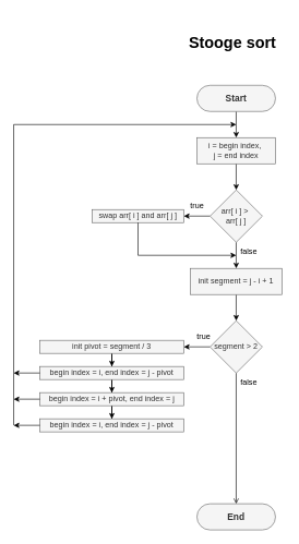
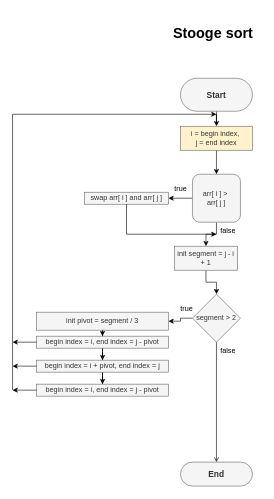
  <mxCell id="0" />
  <mxCell id="1" parent="0" />
- <mxCell id="2" value="&lt;h1&gt;Stooge sort&lt;/h1&gt;" style="text;html=1;align=center;verticalAlign=middle;resizable=0;points=[];autosize=1;strokeColor=none;fillColor=none;" parent="1" vertex="1"><mxGeometry x="274" y="30" width="160" height="70" as="geometry" /></mxCell>
+ <mxCell id="2" value="&lt;h1&gt;Stooge sort&lt;/h1&gt;" style="text;html=1;align=center;verticalAlign=middle;resizable=0;points=[];autosize=1;strokeColor=none;fillColor=none;" parent="1" vertex="1"><mxGeometry x="274" y="20" width="160" height="70" as="geometry" /></mxCell>
  <mxCell id="3" value="" style="edgeStyle=orthogonalEdgeStyle;rounded=0;orthogonalLoop=1;jettySize=auto;html=1;" parent="1" source="4" target="9" edge="1"><mxGeometry relative="1" as="geometry" /></mxCell>
- <mxCell id="4" value="&lt;h3&gt;Start&lt;/h3&gt;" style="rounded=1;whiteSpace=wrap;html=1;fillColor=#f5f5f5;fontColor=#333333;strokeColor=#666666;arcSize=50;" parent="1" vertex="1"><mxGeometry x="300" y="130" width="120" height="40" as="geometry" /></mxCell>
+ <mxCell id="4" value="&lt;h3&gt;Start&lt;/h3&gt;" style="rounded=1;whiteSpace=wrap;html=1;fillColor=#f5f5f5;fontColor=#333333;strokeColor=#666666;arcSize=50;" parent="1" vertex="1"><mxGeometry x="300" y="130" width="120" height="55" as="geometry" /></mxCell>
  <mxCell id="5" value="" style="edgeStyle=orthogonalEdgeStyle;rounded=0;orthogonalLoop=1;jettySize=auto;html=1;" parent="1" source="7" target="10" edge="1"><mxGeometry relative="1" as="geometry" /></mxCell>
  <mxCell id="6" value="" style="edgeStyle=orthogonalEdgeStyle;rounded=0;orthogonalLoop=1;jettySize=auto;html=1;" parent="1" source="7" target="13" edge="1"><mxGeometry relative="1" as="geometry" /></mxCell>
- <mxCell id="7" value="arr[ i ] &amp;gt;&amp;nbsp;&lt;div&gt;arr[ j ]&lt;/div&gt;" style="rhombus;whiteSpace=wrap;html=1;fillColor=#f5f5f5;fontColor=#333333;strokeColor=#666666;" parent="1" vertex="1"><mxGeometry x="320" y="290" width="80" height="80" as="geometry" /></mxCell>
+ <mxCell id="7" value="arr[ i ] &amp;gt;&amp;nbsp;&lt;div&gt;arr[ j ]&lt;/div&gt;" style="whiteSpace=wrap;html=1;fillColor=#f5f5f5;fontColor=#333333;strokeColor=#666666;rounded=1;" parent="1" vertex="1"><mxGeometry x="320" y="290" width="80" height="80" as="geometry" /></mxCell>
  <mxCell id="8" value="" style="edgeStyle=orthogonalEdgeStyle;rounded=0;orthogonalLoop=1;jettySize=auto;html=1;" parent="1" source="9" target="7" edge="1"><mxGeometry relative="1" as="geometry" /></mxCell>
- <mxCell id="9" value="i = begin index,&amp;nbsp;&lt;div&gt;j = end index&lt;/div&gt;" style="rounded=0;whiteSpace=wrap;html=1;fillColor=#f5f5f5;fontColor=#333333;strokeColor=#666666;" parent="1" vertex="1"><mxGeometry x="300" y="210" width="120" height="40" as="geometry" /></mxCell>
+ <mxCell id="9" value="i = begin index,&amp;nbsp;&lt;div&gt;j = end index&lt;/div&gt;" style="rounded=0;whiteSpace=wrap;html=1;fillColor=#fff2cc;fontColor=#333333;strokeColor=#666666;" parent="1" vertex="1"><mxGeometry x="300" y="210" width="120" height="40" as="geometry" /></mxCell>
  <mxCell id="10" value="swap arr[ i ] and arr[ j ]" style="whiteSpace=wrap;html=1;fillColor=#f5f5f5;strokeColor=#666666;fontColor=#333333;" parent="1" vertex="1"><mxGeometry x="140" y="320" width="140" height="20" as="geometry" /></mxCell>
  <mxCell id="11" value="true" style="text;html=1;align=center;verticalAlign=middle;resizable=0;points=[];autosize=1;strokeColor=none;fillColor=none;" parent="1" vertex="1"><mxGeometry x="280" y="300" width="40" height="30" as="geometry" /></mxCell>
  <mxCell id="12" value="" style="edgeStyle=orthogonalEdgeStyle;rounded=0;orthogonalLoop=1;jettySize=auto;html=1;" parent="1" source="13" target="18" edge="1"><mxGeometry relative="1" as="geometry" /></mxCell>
- <mxCell id="13" value="init segment = j - i + 1" style="whiteSpace=wrap;html=1;fillColor=#f5f5f5;strokeColor=#666666;fontColor=#333333;" parent="1" vertex="1"><mxGeometry x="290" y="410" width="140" height="40" as="geometry" /></mxCell>
+ <mxCell id="13" value="init segment = j - i + 1" style="whiteSpace=wrap;html=1;fillColor=#f5f5f5;strokeColor=#666666;fontColor=#333333;" parent="1" vertex="1"><mxGeometry x="290" y="410" width="105" height="40" as="geometry" /></mxCell>
  <mxCell id="14" value="false" style="text;html=1;align=center;verticalAlign=middle;resizable=0;points=[];autosize=1;strokeColor=none;fillColor=none;" parent="1" vertex="1"><mxGeometry x="354" y="370" width="50" height="30" as="geometry" /></mxCell>
  <mxCell id="15" value="" style="endArrow=classic;html=1;rounded=0;exitX=0.5;exitY=1;exitDx=0;exitDy=0;" parent="1" source="10" edge="1"><mxGeometry width="50" height="50" relative="1" as="geometry"><mxPoint x="360" y="360" as="sourcePoint" /><mxPoint x="360" y="390" as="targetPoint" /><Array as="points"><mxPoint x="210" y="390" /></Array></mxGeometry></mxCell>
  <mxCell id="16" value="" style="edgeStyle=orthogonalEdgeStyle;rounded=0;orthogonalLoop=1;jettySize=auto;html=1;" parent="1" source="18" target="20" edge="1"><mxGeometry relative="1" as="geometry" /></mxCell>
  <mxCell id="17" value="" style="edgeStyle=orthogonalEdgeStyle;rounded=0;orthogonalLoop=1;jettySize=auto;html=1;endArrow=open;" parent="1" source="18" target="22" edge="1"><mxGeometry relative="1" as="geometry" /></mxCell>
  <mxCell id="18" value="segment&amp;nbsp;&amp;gt; 2" style="rhombus;whiteSpace=wrap;html=1;fillColor=#f5f5f5;strokeColor=#666666;fontColor=#333333;" parent="1" vertex="1"><mxGeometry x="320" y="490" width="80" height="80" as="geometry" /></mxCell>
  <mxCell id="19" value="" style="edgeStyle=orthogonalEdgeStyle;rounded=0;orthogonalLoop=1;jettySize=auto;html=1;" parent="1" source="20" target="24" edge="1"><mxGeometry relative="1" as="geometry" /></mxCell>
- <mxCell id="20" value="init pivot = segment&amp;nbsp;/ 3" style="whiteSpace=wrap;html=1;fillColor=#f5f5f5;strokeColor=#666666;fontColor=#333333;" parent="1" vertex="1"><mxGeometry x="60" y="520" width="220" height="20" as="geometry" /></mxCell>
+ <mxCell id="20" value="init pivot = segment&amp;nbsp;/ 3" style="whiteSpace=wrap;html=1;fillColor=#f5f5f5;strokeColor=#666666;fontColor=#333333;" parent="1" vertex="1"><mxGeometry x="60" y="520" width="220" height="30" as="geometry" /></mxCell>
  <mxCell id="21" value="true" style="text;html=1;align=center;verticalAlign=middle;resizable=0;points=[];autosize=1;strokeColor=none;fillColor=none;" parent="1" vertex="1"><mxGeometry x="290" y="500" width="40" height="30" as="geometry" /></mxCell>
  <mxCell id="22" value="&lt;h3&gt;End&lt;/h3&gt;" style="rounded=1;whiteSpace=wrap;html=1;fillColor=#f5f5f5;fontColor=#333333;strokeColor=#666666;arcSize=50;" parent="1" vertex="1"><mxGeometry x="300" y="770" width="120" height="40" as="geometry" /></mxCell>
  <mxCell id="23" value="" style="edgeStyle=orthogonalEdgeStyle;rounded=0;orthogonalLoop=1;jettySize=auto;html=1;" parent="1" source="24" target="26" edge="1"><mxGeometry relative="1" as="geometry" /></mxCell>
  <mxCell id="24" value="begin index = i, end index = j - pivot" style="whiteSpace=wrap;html=1;fillColor=#f5f5f5;strokeColor=#666666;fontColor=#333333;" parent="1" vertex="1"><mxGeometry x="60" y="560" width="220" height="20" as="geometry" /></mxCell>
  <mxCell id="25" value="" style="edgeStyle=orthogonalEdgeStyle;rounded=0;orthogonalLoop=1;jettySize=auto;html=1;" parent="1" source="26" target="27" edge="1"><mxGeometry relative="1" as="geometry" /></mxCell>
  <mxCell id="26" value="begin index = i + pivot, end index = j" style="whiteSpace=wrap;html=1;fillColor=#f5f5f5;strokeColor=#666666;fontColor=#333333;" parent="1" vertex="1"><mxGeometry x="60" y="600" width="220" height="20" as="geometry" /></mxCell>
  <mxCell id="27" value="begin index = i, end index = j - pivot" style="whiteSpace=wrap;html=1;fillColor=#f5f5f5;strokeColor=#666666;fontColor=#333333;" parent="1" vertex="1"><mxGeometry x="60" y="640" width="220" height="20" as="geometry" /></mxCell>
  <mxCell id="28" value="" style="endArrow=classic;html=1;rounded=0;exitX=0;exitY=0.5;exitDx=0;exitDy=0;" parent="1" source="24" edge="1"><mxGeometry width="50" height="50" relative="1" as="geometry"><mxPoint x="90" y="580" as="sourcePoint" /><mxPoint x="20" y="570" as="targetPoint" /></mxGeometry></mxCell>
  <mxCell id="29" value="" style="endArrow=classic;html=1;rounded=0;exitX=0;exitY=0.5;exitDx=0;exitDy=0;" parent="1" source="26" edge="1"><mxGeometry width="50" height="50" relative="1" as="geometry"><mxPoint x="70" y="580" as="sourcePoint" /><mxPoint x="20" y="610" as="targetPoint" /></mxGeometry></mxCell>
  <mxCell id="30" value="" style="endArrow=classic;html=1;rounded=0;exitX=0;exitY=0.5;exitDx=0;exitDy=0;" parent="1" source="27" edge="1"><mxGeometry width="50" height="50" relative="1" as="geometry"><mxPoint x="70" y="620" as="sourcePoint" /><mxPoint x="20" y="650" as="targetPoint" /></mxGeometry></mxCell>
  <mxCell id="31" value="" style="endArrow=classic;html=1;rounded=0;" parent="1" edge="1"><mxGeometry width="50" height="50" relative="1" as="geometry"><mxPoint x="20" y="650" as="sourcePoint" /><mxPoint x="360" y="190" as="targetPoint" /><Array as="points"><mxPoint x="20" y="190" /></Array></mxGeometry></mxCell>
  <mxCell id="32" value="false" style="text;html=1;align=center;verticalAlign=middle;resizable=0;points=[];autosize=1;strokeColor=none;fillColor=none;" parent="1" vertex="1"><mxGeometry x="354" y="570" width="50" height="30" as="geometry" /></mxCell>
